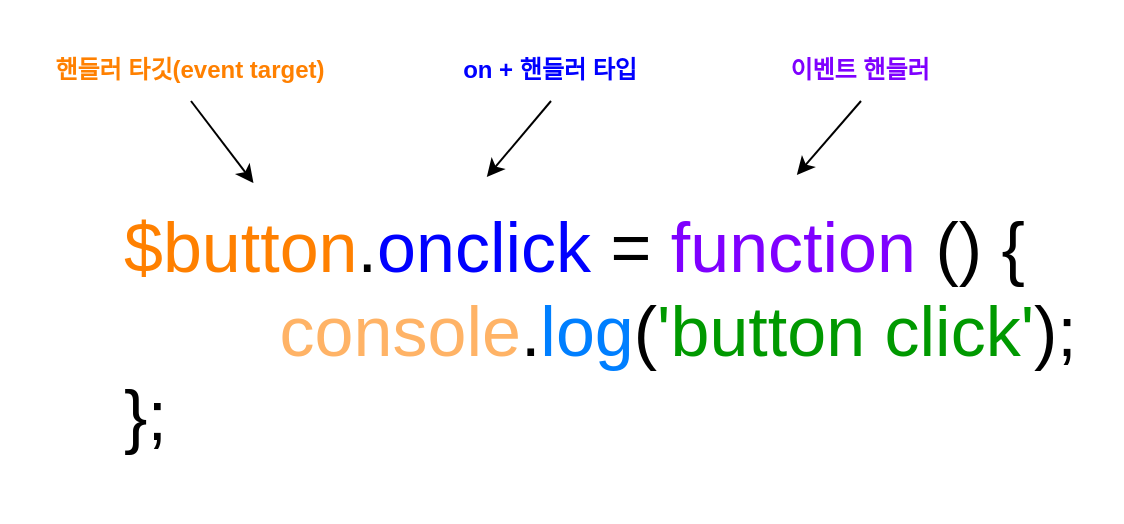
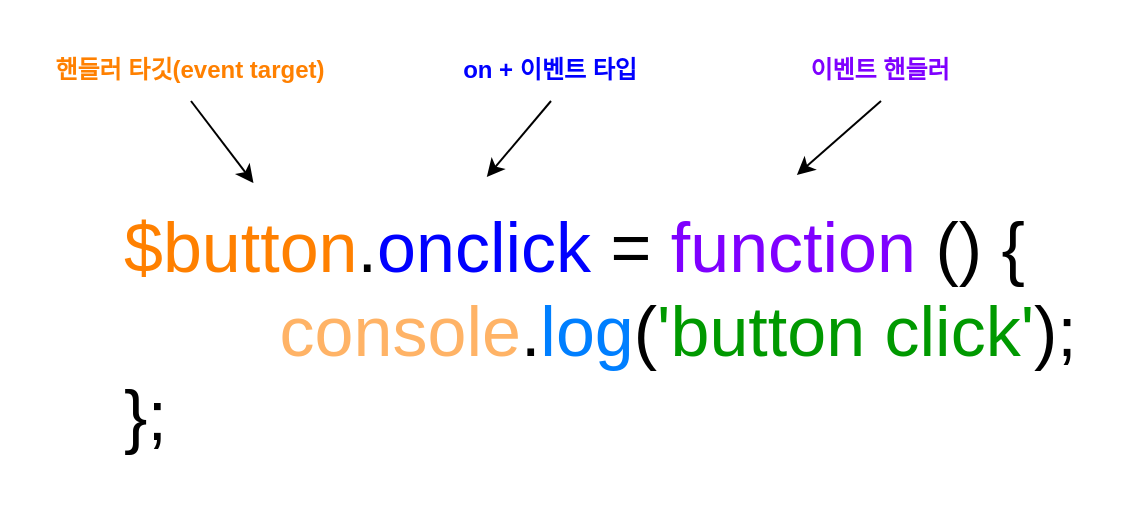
  <mxCell id="0" />
  <mxCell id="1" parent="0" />
  <mxCell id="2" value="&lt;font style=&quot;font-size: 35px;&quot;&gt;&lt;font color=&quot;#ff8000&quot;&gt;$button&lt;/font&gt;.&lt;font color=&quot;#0000ff&quot;&gt;onclick&lt;/font&gt; = &lt;font color=&quot;#7f00ff&quot;&gt;function&lt;/font&gt; () {&lt;br&gt;&lt;span style=&quot;white-space: pre;&quot;&gt;&#09;&lt;/span&gt;&lt;font color=&quot;#ffb366&quot;&gt;console&lt;/font&gt;.&lt;font color=&quot;#007fff&quot;&gt;log&lt;/font&gt;(&lt;font color=&quot;#009900&quot;&gt;'button click'&lt;/font&gt;);&lt;br&gt;};&lt;/font&gt;" style="text;html=1;strokeColor=none;fillColor=none;align=left;verticalAlign=middle;whiteSpace=wrap;rounded=0;" vertex="1" parent="1"><mxGeometry x="60" y="90" width="480" height="150" as="geometry" /></mxCell>
  <mxCell id="3" value="&lt;b&gt;핸들러 타깃(event target)&lt;/b&gt;" style="text;html=1;strokeColor=none;fillColor=none;align=center;verticalAlign=middle;whiteSpace=wrap;rounded=0;fontSize=12;fontColor=#FF8000;" vertex="1" parent="1"><mxGeometry x="20" y="20" width="150" height="30" as="geometry" /></mxCell>
- <mxCell id="4" value="&lt;b&gt;&lt;font color=&quot;#0000ff&quot;&gt;on + 핸들러 타입&lt;/font&gt;&lt;/b&gt;" style="text;html=1;strokeColor=none;fillColor=none;align=center;verticalAlign=middle;whiteSpace=wrap;rounded=0;fontSize=12;fontColor=#FF8000;" vertex="1" parent="1"><mxGeometry x="220" y="20" width="110" height="30" as="geometry" /></mxCell>
- <mxCell id="5" value="&lt;b&gt;&lt;font color=&quot;#7f00ff&quot;&gt;이벤트 핸들러&lt;/font&gt;&lt;/b&gt;" style="text;html=1;strokeColor=none;fillColor=none;align=center;verticalAlign=middle;whiteSpace=wrap;rounded=0;fontSize=12;fontColor=#0000FF;" vertex="1" parent="1"><mxGeometry x="370" y="20" width="120" height="30" as="geometry" /></mxCell>
+ <mxCell id="4" value="&lt;b&gt;&lt;font color=&quot;#0000ff&quot;&gt;on + 이벤트 타입&lt;/font&gt;&lt;/b&gt;" style="text;html=1;strokeColor=none;fillColor=none;align=center;verticalAlign=middle;whiteSpace=wrap;rounded=0;fontSize=12;fontColor=#FF8000;" vertex="1" parent="1"><mxGeometry x="220" y="20" width="110" height="30" as="geometry" /></mxCell>
+ <mxCell id="5" value="&lt;b&gt;&lt;font color=&quot;#7f00ff&quot;&gt;이벤트 핸들러&lt;/font&gt;&lt;/b&gt;" style="text;html=1;strokeColor=none;fillColor=none;align=center;verticalAlign=middle;whiteSpace=wrap;rounded=0;fontSize=12;fontColor=#0000FF;" vertex="1" parent="1"><mxGeometry x="380" y="20" width="120" height="30" as="geometry" /></mxCell>
  <mxCell id="6" value="" style="endArrow=classic;html=1;rounded=0;fontSize=12;fontColor=#7F00FF;exitX=0.5;exitY=1;exitDx=0;exitDy=0;entryX=0.381;entryY=-0.013;entryDx=0;entryDy=0;entryPerimeter=0;" edge="1" parent="1" source="4" target="2"><mxGeometry width="50" height="50" relative="1" as="geometry"><mxPoint x="290" y="90" as="sourcePoint" /><mxPoint x="340" y="40" as="targetPoint" /></mxGeometry></mxCell>
  <mxCell id="7" value="" style="endArrow=classic;html=1;rounded=0;fontSize=12;fontColor=#7F00FF;exitX=0.5;exitY=1;exitDx=0;exitDy=0;entryX=0.704;entryY=-0.02;entryDx=0;entryDy=0;entryPerimeter=0;" edge="1" parent="1" source="5" target="2"><mxGeometry width="50" height="50" relative="1" as="geometry"><mxPoint x="290" y="90" as="sourcePoint" /><mxPoint x="340" y="40" as="targetPoint" /></mxGeometry></mxCell>
  <mxCell id="8" value="" style="endArrow=classic;html=1;rounded=0;fontSize=12;fontColor=#7F00FF;exitX=0.5;exitY=1;exitDx=0;exitDy=0;entryX=0.138;entryY=0.007;entryDx=0;entryDy=0;entryPerimeter=0;" edge="1" parent="1" source="3" target="2"><mxGeometry width="50" height="50" relative="1" as="geometry"><mxPoint x="290" y="90" as="sourcePoint" /><mxPoint x="340" y="40" as="targetPoint" /></mxGeometry></mxCell>
